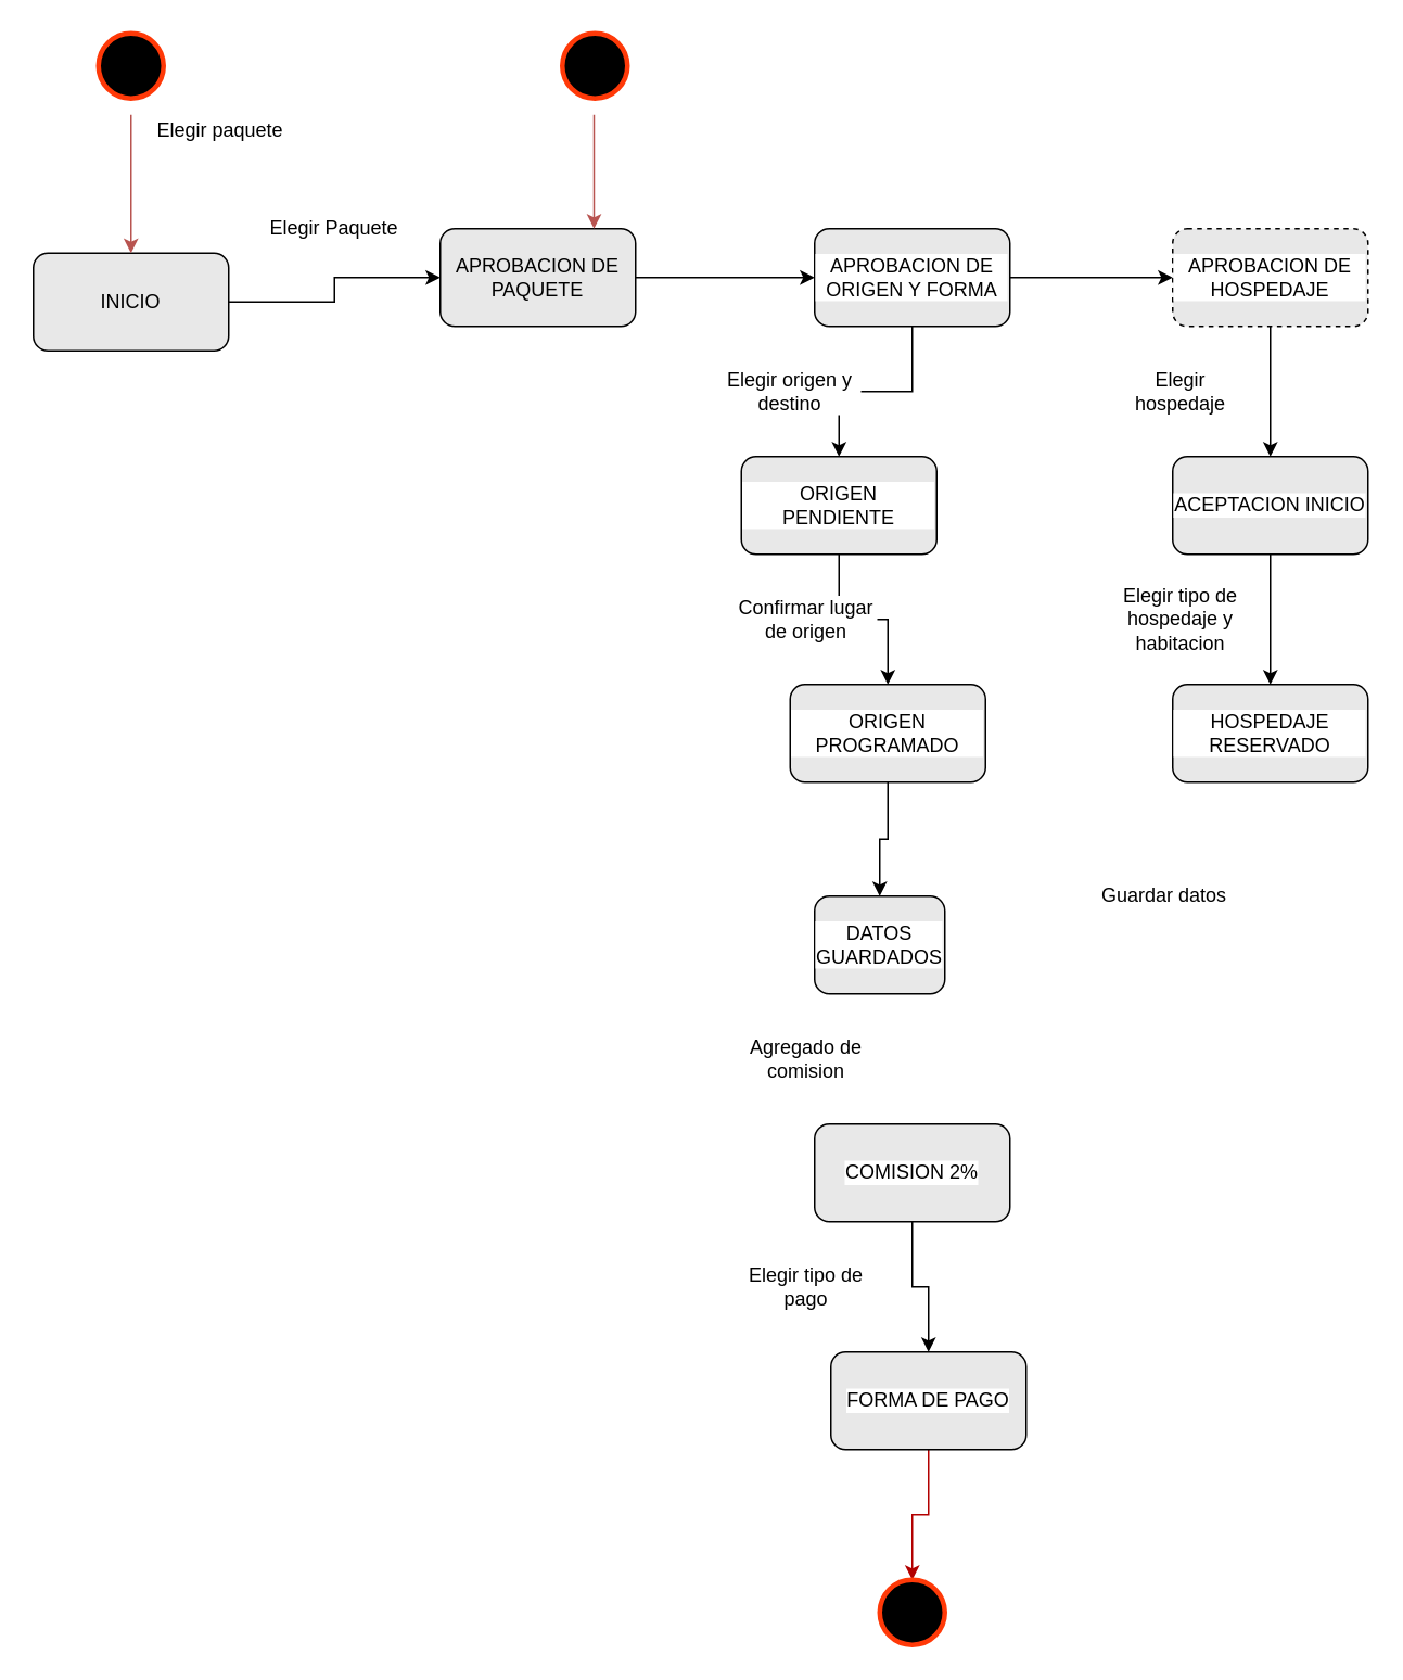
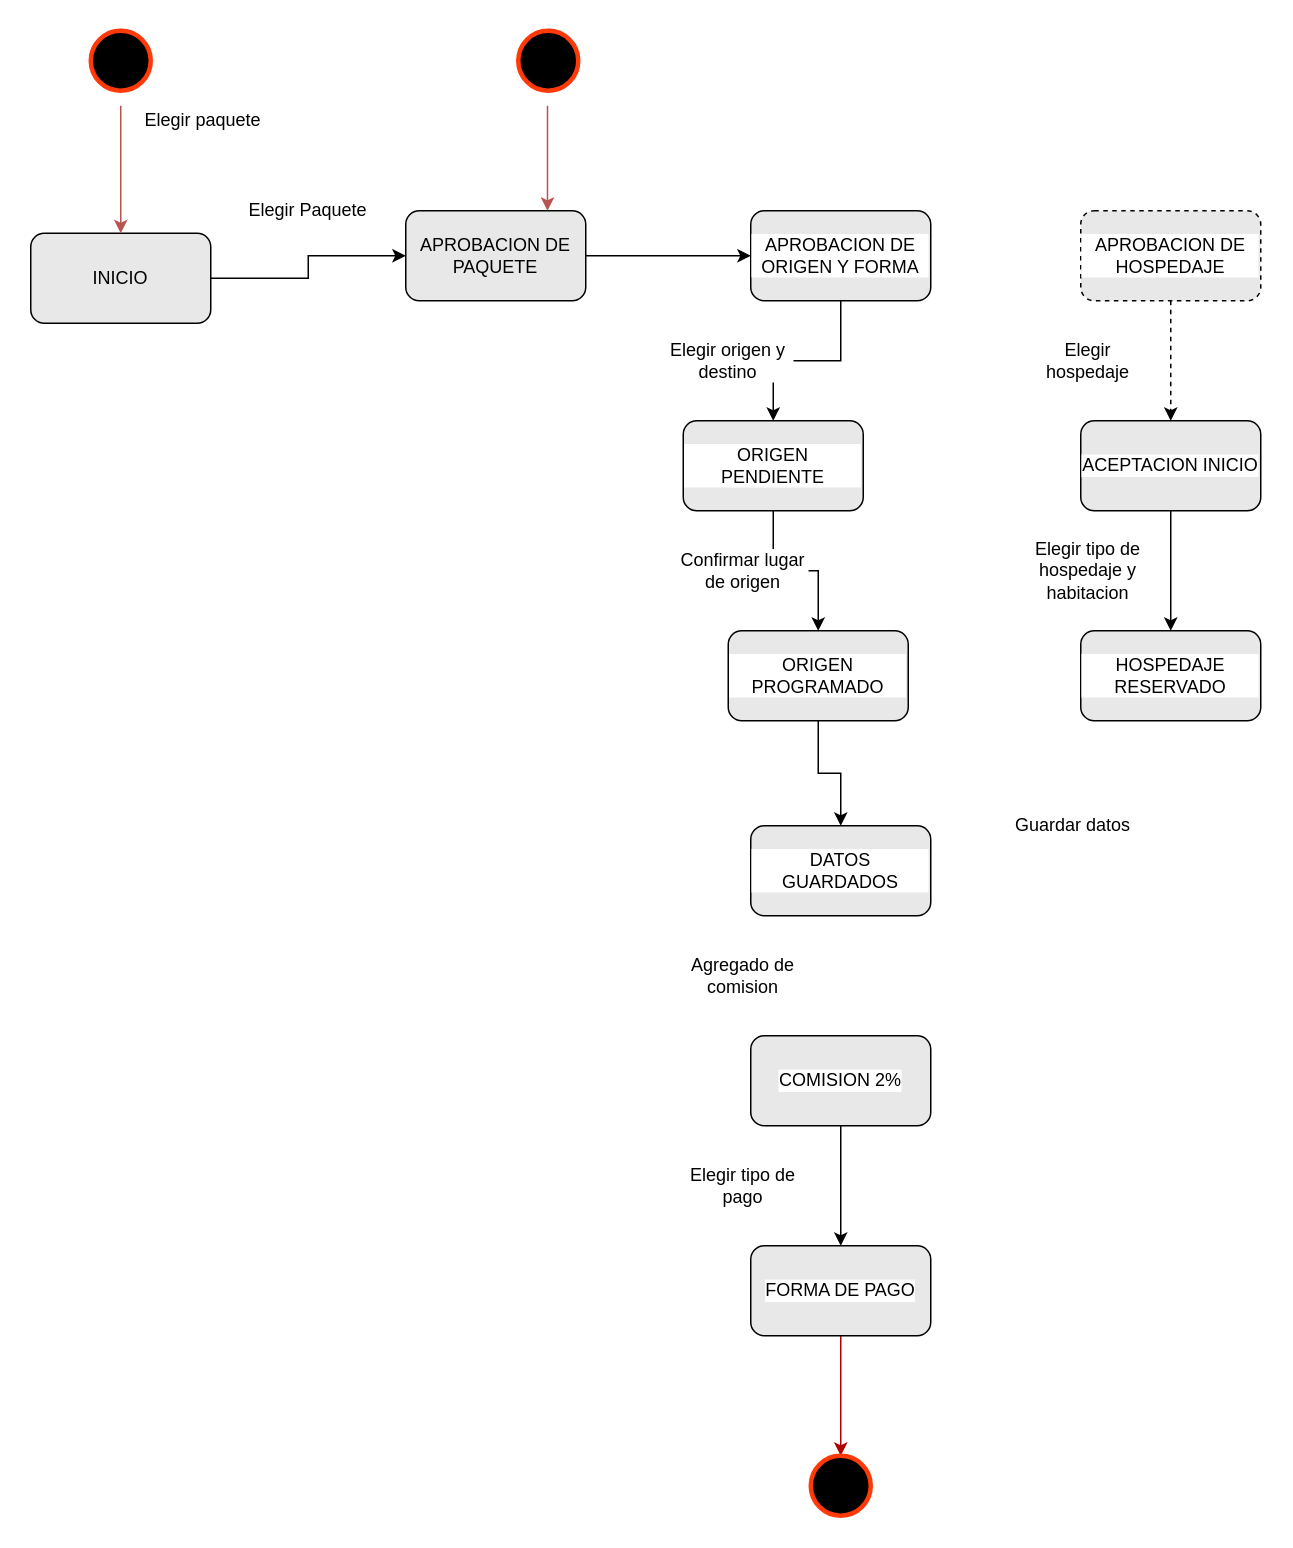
  <mxCell id="0" />
  <mxCell id="1" parent="0" />
  <mxCell id="2" value="" style="ellipse;whiteSpace=wrap;html=1;aspect=fixed;fillColor=#000000;strokeColor=#FF3908;strokeWidth=3;" vertex="1" parent="1"><mxGeometry x="60" y="20" width="40" height="40" as="geometry" /></mxCell>
  <mxCell id="3" value="" style="edgeStyle=orthogonalEdgeStyle;rounded=0;orthogonalLoop=1;jettySize=auto;html=1;" edge="1" parent="1" source="4" target="8"><mxGeometry relative="1" as="geometry" /></mxCell>
  <mxCell id="4" value="INICIO" style="rounded=1;whiteSpace=wrap;html=1;fillColor=#E8E8E8;" vertex="1" parent="1"><mxGeometry x="20" y="155" width="120" height="60" as="geometry" /></mxCell>
  <mxCell id="5" value="" style="endArrow=classic;html=1;rounded=0;entryX=0.5;entryY=0;entryDx=0;entryDy=0;fillColor=#f8cecc;strokeColor=#b85450;" edge="1" parent="1" target="4"><mxGeometry width="50" height="50" relative="1" as="geometry"><mxPoint x="80" y="70" as="sourcePoint" /><mxPoint x="260" y="200" as="targetPoint" /></mxGeometry></mxCell>
  <mxCell id="6" value="Elegir paquete" style="text;html=1;strokeColor=none;fillColor=none;align=center;verticalAlign=middle;whiteSpace=wrap;rounded=0;labelBackgroundColor=#FFFFFF;" vertex="1" parent="1"><mxGeometry x="90" y="70" width="90" height="20" as="geometry" /></mxCell>
  <mxCell id="7" style="edgeStyle=orthogonalEdgeStyle;rounded=0;orthogonalLoop=1;jettySize=auto;html=1;entryX=0;entryY=0.5;entryDx=0;entryDy=0;" edge="1" parent="1" source="8" target="12"><mxGeometry relative="1" as="geometry" /></mxCell>
  <mxCell id="8" value="APROBACION DE PAQUETE" style="rounded=1;whiteSpace=wrap;html=1;fillColor=#E8E8E8;" vertex="1" parent="1"><mxGeometry x="270" y="140" width="120" height="60" as="geometry" /></mxCell>
  <mxCell id="9" value="Elegir Paquete" style="text;html=1;strokeColor=none;fillColor=none;align=center;verticalAlign=middle;whiteSpace=wrap;rounded=0;labelBackgroundColor=#FFFFFF;" vertex="1" parent="1"><mxGeometry x="160" y="130" width="90" height="20" as="geometry" /></mxCell>
- <mxCell id="10" style="edgeStyle=orthogonalEdgeStyle;rounded=0;orthogonalLoop=1;jettySize=auto;html=1;exitX=1;exitY=0.5;exitDx=0;exitDy=0;entryX=0;entryY=0.5;entryDx=0;entryDy=0;" edge="1" parent="1" source="12" target="14"><mxGeometry relative="1" as="geometry" /></mxCell>
  <mxCell id="11" value="" style="edgeStyle=orthogonalEdgeStyle;rounded=0;orthogonalLoop=1;jettySize=auto;html=1;" edge="1" parent="1" source="12" target="18"><mxGeometry relative="1" as="geometry" /></mxCell>
  <mxCell id="12" value="APROBACION DE ORIGEN Y FORMA" style="rounded=1;whiteSpace=wrap;html=1;fillColor=#E8E8E8;labelBackgroundColor=#FFFFFF;" vertex="1" parent="1"><mxGeometry x="500" y="140" width="120" height="60" as="geometry" /></mxCell>
- <mxCell id="13" value="" style="edgeStyle=orthogonalEdgeStyle;rounded=0;orthogonalLoop=1;jettySize=auto;html=1;" edge="1" parent="1" source="14" target="24"><mxGeometry relative="1" as="geometry" /></mxCell>
+ <mxCell id="13" value="" style="edgeStyle=orthogonalEdgeStyle;rounded=0;orthogonalLoop=1;jettySize=auto;html=1;dashed=1;" edge="1" parent="1" source="14" target="24"><mxGeometry relative="1" as="geometry" /></mxCell>
  <mxCell id="14" value="APROBACION DE HOSPEDAJE" style="rounded=1;whiteSpace=wrap;html=1;fillColor=#E8E8E8;labelBackgroundColor=#FFFFFF;dashed=1;" vertex="1" parent="1"><mxGeometry x="720" y="140" width="120" height="60" as="geometry" /></mxCell>
  <mxCell id="15" value="Elegir origen y destino" style="text;html=1;strokeColor=none;fillColor=none;align=center;verticalAlign=middle;whiteSpace=wrap;rounded=0;labelBackgroundColor=#FFFFFF;" vertex="1" parent="1"><mxGeometry x="440" y="230" width="90" height="20" as="geometry" /></mxCell>
  <mxCell id="16" value="Elegir hospedaje" style="text;html=1;strokeColor=none;fillColor=none;align=center;verticalAlign=middle;whiteSpace=wrap;rounded=0;labelBackgroundColor=#FFFFFF;" vertex="1" parent="1"><mxGeometry x="680" y="230" width="90" height="20" as="geometry" /></mxCell>
  <mxCell id="17" value="" style="edgeStyle=orthogonalEdgeStyle;rounded=0;orthogonalLoop=1;jettySize=auto;html=1;" edge="1" parent="1" source="18" target="21"><mxGeometry relative="1" as="geometry" /></mxCell>
  <mxCell id="18" value="ORIGEN PENDIENTE" style="rounded=1;whiteSpace=wrap;html=1;fillColor=#E8E8E8;labelBackgroundColor=#FFFFFF;" vertex="1" parent="1"><mxGeometry x="455" y="280" width="120" height="60" as="geometry" /></mxCell>
  <mxCell id="19" style="edgeStyle=orthogonalEdgeStyle;rounded=0;orthogonalLoop=1;jettySize=auto;html=1;exitX=0.5;exitY=1;exitDx=0;exitDy=0;" edge="1" parent="1" source="18" target="18"><mxGeometry relative="1" as="geometry" /></mxCell>
  <mxCell id="20" value="" style="edgeStyle=orthogonalEdgeStyle;rounded=0;orthogonalLoop=1;jettySize=auto;html=1;" edge="1" parent="1" source="21" target="22"><mxGeometry relative="1" as="geometry" /></mxCell>
  <mxCell id="21" value="ORIGEN PROGRAMADO" style="rounded=1;whiteSpace=wrap;html=1;fillColor=#E8E8E8;labelBackgroundColor=#FFFFFF;" vertex="1" parent="1"><mxGeometry x="485" y="420" width="120" height="60" as="geometry" /></mxCell>
- <mxCell id="22" value="DATOS GUARDADOS" style="rounded=1;whiteSpace=wrap;html=1;fillColor=#E8E8E8;labelBackgroundColor=#FFFFFF;" vertex="1" parent="1"><mxGeometry x="500" y="550" width="80" height="60" as="geometry" /></mxCell>
+ <mxCell id="22" value="DATOS GUARDADOS" style="rounded=1;whiteSpace=wrap;html=1;fillColor=#E8E8E8;labelBackgroundColor=#FFFFFF;" vertex="1" parent="1"><mxGeometry x="500" y="550" width="120" height="60" as="geometry" /></mxCell>
  <mxCell id="23" value="" style="edgeStyle=orthogonalEdgeStyle;rounded=0;orthogonalLoop=1;jettySize=auto;html=1;" edge="1" parent="1" source="24" target="25"><mxGeometry relative="1" as="geometry" /></mxCell>
  <mxCell id="24" value="ACEPTACION INICIO" style="rounded=1;whiteSpace=wrap;html=1;fillColor=#E8E8E8;labelBackgroundColor=#FFFFFF;" vertex="1" parent="1"><mxGeometry x="720" y="280" width="120" height="60" as="geometry" /></mxCell>
  <mxCell id="25" value="HOSPEDAJE RESERVADO" style="rounded=1;whiteSpace=wrap;html=1;fillColor=#E8E8E8;labelBackgroundColor=#FFFFFF;" vertex="1" parent="1"><mxGeometry x="720" y="420" width="120" height="60" as="geometry" /></mxCell>
  <mxCell id="26" value="Elegir tipo de hospedaje y habitacion" style="text;html=1;strokeColor=none;fillColor=none;align=center;verticalAlign=middle;whiteSpace=wrap;rounded=0;labelBackgroundColor=#FFFFFF;" vertex="1" parent="1"><mxGeometry x="680" y="370" width="90" height="20" as="geometry" /></mxCell>
  <mxCell id="27" value="Guardar datos" style="text;html=1;strokeColor=none;fillColor=none;align=center;verticalAlign=middle;whiteSpace=wrap;rounded=0;labelBackgroundColor=#FFFFFF;" vertex="1" parent="1"><mxGeometry x="670" y="540" width="90" height="20" as="geometry" /></mxCell>
  <mxCell id="28" value="Confirmar lugar de origen" style="text;html=1;strokeColor=none;fillColor=none;align=center;verticalAlign=middle;whiteSpace=wrap;rounded=0;labelBackgroundColor=#FFFFFF;" vertex="1" parent="1"><mxGeometry x="450" y="370" width="90" height="20" as="geometry" /></mxCell>
  <mxCell id="29" value="" style="endArrow=classic;html=1;rounded=0;entryX=0.5;entryY=0;entryDx=0;entryDy=0;fillColor=#f8cecc;strokeColor=#b85450;" edge="1" parent="1"><mxGeometry width="50" height="50" relative="1" as="geometry"><mxPoint x="364.5" y="70" as="sourcePoint" /><mxPoint x="364.5" y="140" as="targetPoint" /></mxGeometry></mxCell>
  <mxCell id="30" value="" style="ellipse;whiteSpace=wrap;html=1;aspect=fixed;fillColor=#000000;" vertex="1" parent="1"><mxGeometry x="350" y="30" width="30" height="30" as="geometry" /></mxCell>
  <mxCell id="31" value="" style="ellipse;whiteSpace=wrap;html=1;aspect=fixed;fillColor=#000000;strokeColor=#FF3908;strokeWidth=3;" vertex="1" parent="1"><mxGeometry x="345" y="20" width="40" height="40" as="geometry" /></mxCell>
  <mxCell id="32" value="" style="edgeStyle=orthogonalEdgeStyle;rounded=0;orthogonalLoop=1;jettySize=auto;html=1;" edge="1" parent="1" source="33" target="35"><mxGeometry relative="1" as="geometry" /></mxCell>
  <mxCell id="33" value="COMISION 2%" style="rounded=1;whiteSpace=wrap;html=1;fillColor=#E8E8E8;labelBackgroundColor=#FFFFFF;" vertex="1" parent="1"><mxGeometry x="500" y="690" width="120" height="60" as="geometry" /></mxCell>
  <mxCell id="34" style="edgeStyle=orthogonalEdgeStyle;rounded=0;orthogonalLoop=1;jettySize=auto;html=1;exitX=0.5;exitY=1;exitDx=0;exitDy=0;entryX=0.5;entryY=0;entryDx=0;entryDy=0;fillColor=#e51400;strokeColor=#B20000;" edge="1" parent="1" source="35" target="38"><mxGeometry relative="1" as="geometry" /></mxCell>
- <mxCell id="35" value="FORMA DE PAGO" style="rounded=1;whiteSpace=wrap;html=1;fillColor=#E8E8E8;labelBackgroundColor=#FFFFFF;" vertex="1" parent="1"><mxGeometry x="510" y="830" width="120" height="60" as="geometry" /></mxCell>
+ <mxCell id="35" value="FORMA DE PAGO" style="rounded=1;whiteSpace=wrap;html=1;fillColor=#E8E8E8;labelBackgroundColor=#FFFFFF;" vertex="1" parent="1"><mxGeometry x="500" y="830" width="120" height="60" as="geometry" /></mxCell>
  <mxCell id="36" value="Agregado de comision" style="text;html=1;strokeColor=none;fillColor=none;align=center;verticalAlign=middle;whiteSpace=wrap;rounded=0;labelBackgroundColor=#FFFFFF;" vertex="1" parent="1"><mxGeometry x="450" y="640" width="90" height="20" as="geometry" /></mxCell>
  <mxCell id="37" value="Elegir tipo de pago" style="text;html=1;strokeColor=none;fillColor=none;align=center;verticalAlign=middle;whiteSpace=wrap;rounded=0;labelBackgroundColor=#FFFFFF;" vertex="1" parent="1"><mxGeometry x="450" y="780" width="90" height="20" as="geometry" /></mxCell>
  <mxCell id="38" value="" style="ellipse;whiteSpace=wrap;html=1;aspect=fixed;fillColor=#000000;strokeColor=#FF3908;strokeWidth=3;" vertex="1" parent="1"><mxGeometry x="540" y="970" width="40" height="40" as="geometry" /></mxCell>
